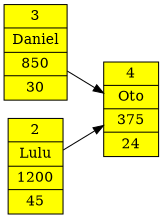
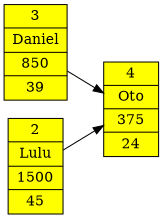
  digraph {
    rankdir=LR
    node [color=black fillcolor=yellow shape=record style=filled]
-   n1 [label="3 | Daniel | 850 | 30 "]
+   n1 [label="3 | Daniel | 850 | 39 "]
    n2 [label="4 | Oto | 375 | 24 "]
-   n3 [label="2 | Lulu | 1200 | 45 "]
+   n3 [label="2 | Lulu | 1500 | 45 "]
    n1 -> n2
    n3 -> n2
  }
